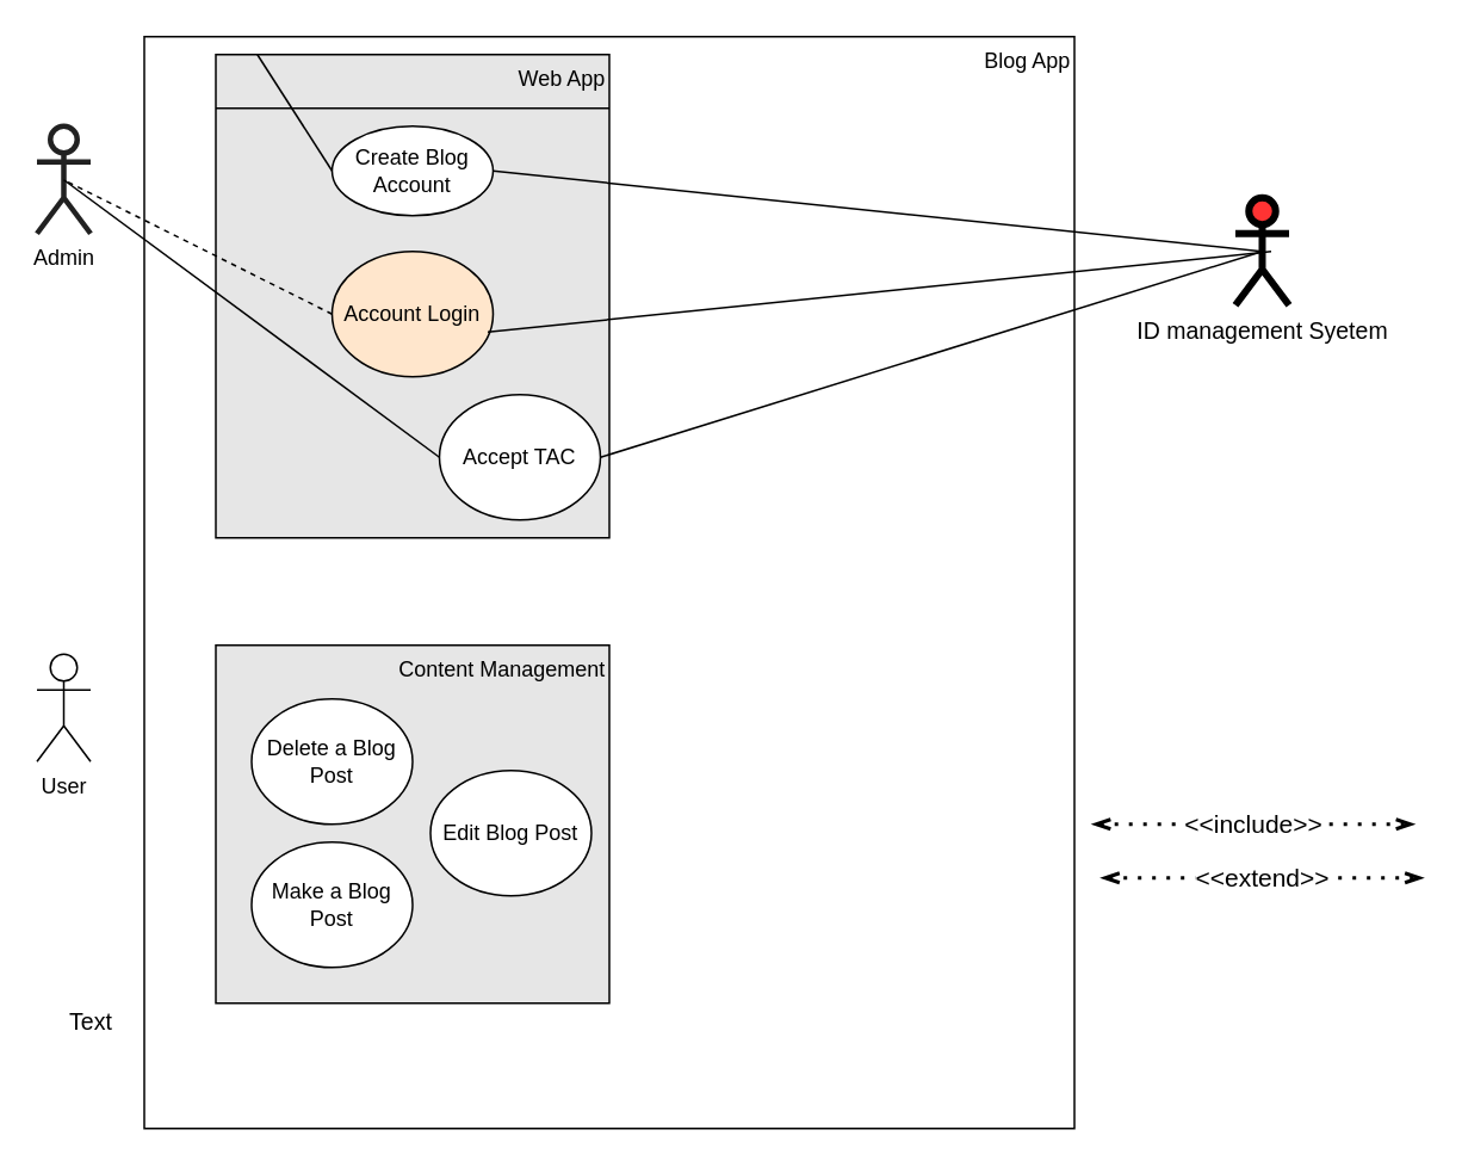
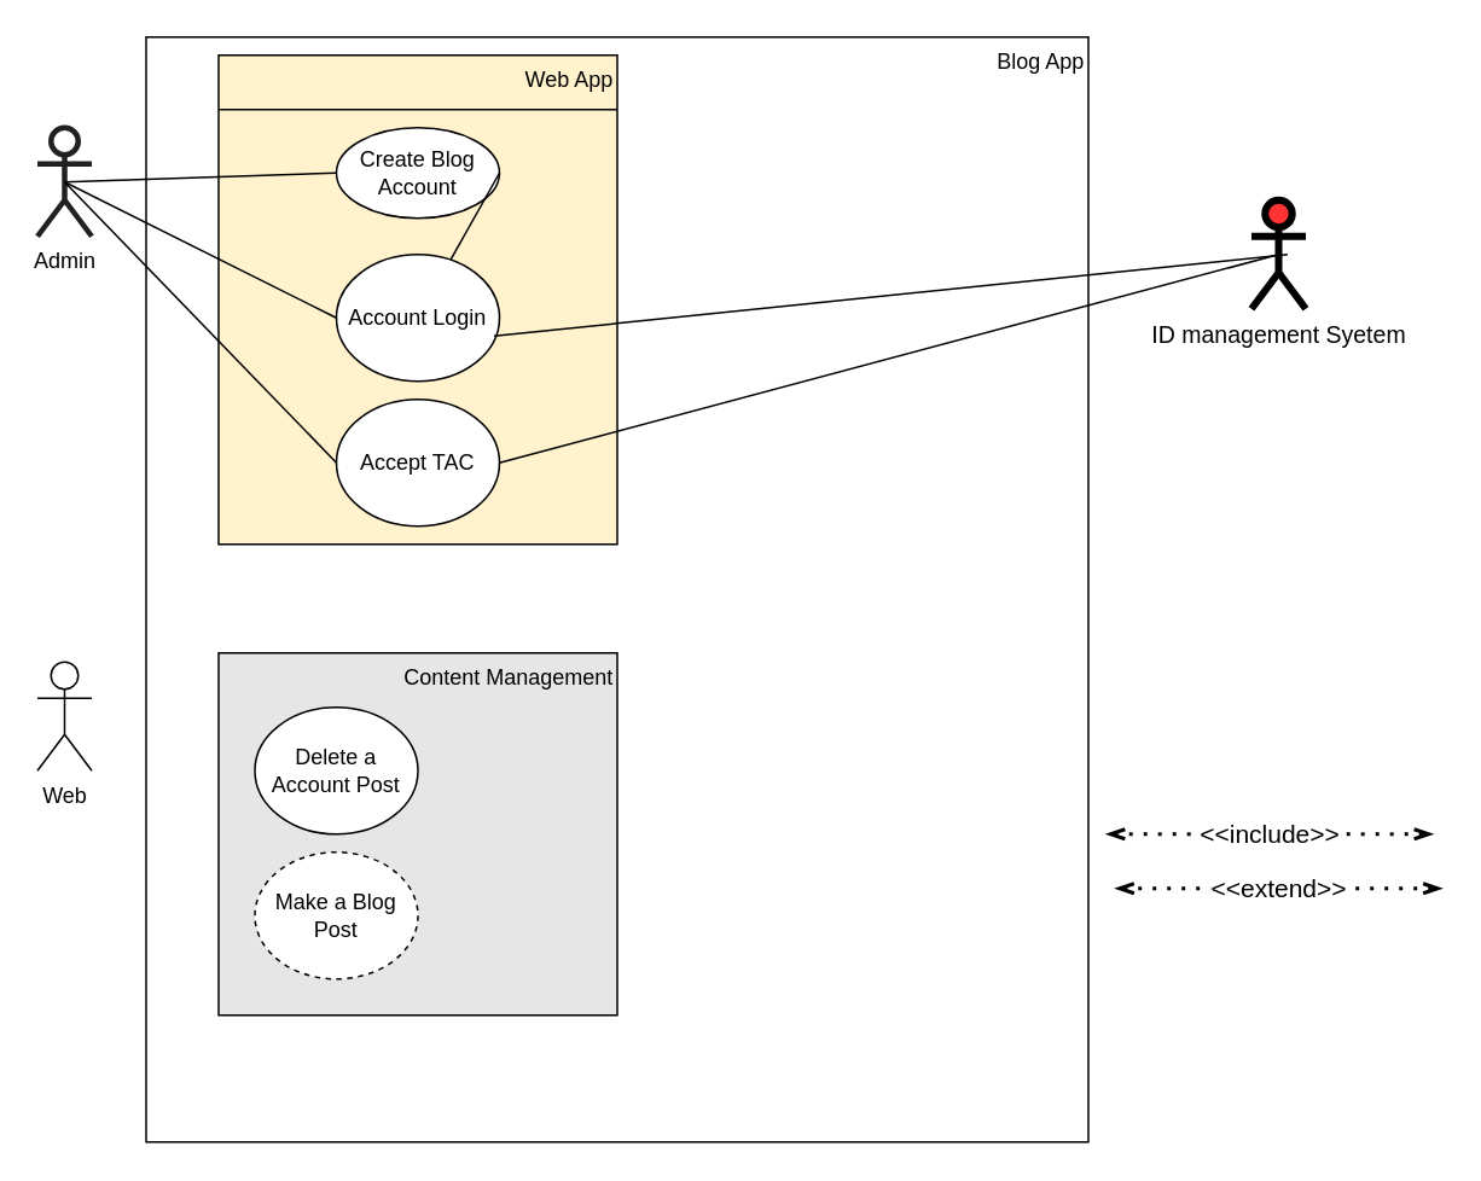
  <mxCell id="0" />
  <mxCell id="1" parent="0" />
  <mxCell id="2" value="Content Management" style="rounded=0;whiteSpace=wrap;html=1;shadow=0;sketch=0;strokeColor=#000000;strokeWidth=1;gradientDirection=south;align=right;verticalAlign=top;fillColor=#E6E6E6;" parent="1" vertex="1"><mxGeometry x="120" y="360" width="220" height="200" as="geometry" /></mxCell>
  <mxCell id="3" value="Blog App" style="rounded=0;whiteSpace=wrap;html=1;shadow=0;sketch=0;strokeWidth=1;fillColor=none;gradientDirection=south;align=right;horizontal=1;verticalAlign=top;" parent="1" vertex="1"><mxGeometry x="80" y="20" width="520" height="610" as="geometry" /></mxCell>
  <mxCell id="4" value="" style="group" parent="1" vertex="1" connectable="0"><mxGeometry x="120" y="30" width="220" height="284.5" as="geometry" /></mxCell>
- <mxCell id="5" value="Web App" style="rounded=0;whiteSpace=wrap;html=1;shadow=0;sketch=0;strokeColor=#000000;strokeWidth=1;gradientDirection=south;align=right;verticalAlign=top;fillColor=#E6E6E6;" parent="4" vertex="1"><mxGeometry width="220" height="270" as="geometry" /></mxCell>
+ <mxCell id="5" value="Web App" style="rounded=0;whiteSpace=wrap;html=1;shadow=0;sketch=0;strokeColor=#000000;strokeWidth=1;gradientDirection=south;align=right;verticalAlign=top;fillColor=#fff2cc;" parent="4" vertex="1"><mxGeometry width="220" height="270" as="geometry" /></mxCell>
  <mxCell id="6" value="" style="endArrow=none;html=1;" parent="4" edge="1"><mxGeometry width="50" height="50" relative="1" as="geometry"><mxPoint y="30.0" as="sourcePoint" /><mxPoint x="220" y="30.0" as="targetPoint" /></mxGeometry></mxCell>
- <mxCell id="7" value="Accept TAC" style="ellipse;whiteSpace=wrap;html=1;" parent="4" vertex="1"><mxGeometry x="125" y="190" width="90" height="70" as="geometry" /></mxCell>
- <mxCell id="8" value="Account Login" style="ellipse;whiteSpace=wrap;html=1;fillColor=#ffe6cc;" parent="4" vertex="1"><mxGeometry x="65" y="110" width="90" height="70" as="geometry" /></mxCell>
+ <mxCell id="7" value="Accept TAC" style="ellipse;whiteSpace=wrap;html=1;" parent="4" vertex="1"><mxGeometry x="65" y="190" width="90" height="70" as="geometry" /></mxCell>
+ <mxCell id="8" value="Account Login" style="ellipse;whiteSpace=wrap;html=1;" parent="4" vertex="1"><mxGeometry x="65" y="110" width="90" height="70" as="geometry" /></mxCell>
  <mxCell id="9" value="Create Blog Account" style="ellipse;whiteSpace=wrap;html=1;" parent="4" vertex="1"><mxGeometry x="65" y="40" width="90" height="50" as="geometry" /></mxCell>
- <mxCell id="10" value="User" style="shape=umlActor;verticalLabelPosition=bottom;verticalAlign=top;html=1;outlineConnect=0;" parent="1" vertex="1"><mxGeometry x="20" y="365" width="30" height="60" as="geometry" /></mxCell>
- <mxCell id="11" value="Make a Blog Post" style="ellipse;whiteSpace=wrap;html=1;" parent="1" vertex="1"><mxGeometry x="140" y="470" width="90" height="70" as="geometry" /></mxCell>
+ <mxCell id="10" value="Web" style="shape=umlActor;verticalLabelPosition=bottom;verticalAlign=top;html=1;outlineConnect=0;" parent="1" vertex="1"><mxGeometry x="20" y="365" width="30" height="60" as="geometry" /></mxCell>
+ <mxCell id="11" value="Make a Blog Post" style="ellipse;whiteSpace=wrap;html=1;dashed=1;" parent="1" vertex="1"><mxGeometry x="140" y="470" width="90" height="70" as="geometry" /></mxCell>
  <mxCell id="12" value="Admin" style="shape=umlActor;verticalLabelPosition=bottom;verticalAlign=top;html=1;outlineConnect=0;strokeWidth=3;shadow=0;sketch=0;fillStyle=zigzag;strokeColor=#212121;" parent="1" vertex="1"><mxGeometry x="20" y="70" width="30" height="60" as="geometry" /></mxCell>
- <mxCell id="13" value="Delete a Blog Post" style="ellipse;whiteSpace=wrap;html=1;" parent="1" vertex="1"><mxGeometry x="140" y="390" width="90" height="70" as="geometry" /></mxCell>
- <mxCell id="14" value="" style="endArrow=none;html=1;exitX=0;exitY=0.5;exitDx=0;exitDy=0;" parent="1" source="9" target="5" edge="1"><mxGeometry width="50" height="50" relative="1" as="geometry"><mxPoint x="-10" y="150" as="sourcePoint" /><mxPoint x="40" y="100" as="targetPoint" /></mxGeometry></mxCell>
- <mxCell id="15" value="" style="endArrow=none;html=1;exitX=0;exitY=0.5;exitDx=0;exitDy=0;entryX=0.5;entryY=0.5;entryDx=0;entryDy=0;entryPerimeter=0;dashed=1;" parent="1" source="8" target="12" edge="1"><mxGeometry width="50" height="50" relative="1" as="geometry"><mxPoint x="140" y="102.5" as="sourcePoint" /><mxPoint x="35" y="200" as="targetPoint" /></mxGeometry></mxCell>
+ <mxCell id="13" value="Delete a Account Post" style="ellipse;whiteSpace=wrap;html=1;" parent="1" vertex="1"><mxGeometry x="140" y="390" width="90" height="70" as="geometry" /></mxCell>
+ <mxCell id="14" value="" style="endArrow=none;html=1;entryX=0.5;entryY=0.5;entryDx=0;entryDy=0;entryPerimeter=0;exitX=0;exitY=0.5;exitDx=0;exitDy=0;" parent="1" source="9" target="12" edge="1"><mxGeometry width="50" height="50" relative="1" as="geometry"><mxPoint x="-10" y="150" as="sourcePoint" /><mxPoint x="40" y="100" as="targetPoint" /></mxGeometry></mxCell>
+ <mxCell id="15" value="" style="endArrow=none;html=1;exitX=0;exitY=0.5;exitDx=0;exitDy=0;entryX=0.5;entryY=0.5;entryDx=0;entryDy=0;entryPerimeter=0;" parent="1" source="8" target="12" edge="1"><mxGeometry width="50" height="50" relative="1" as="geometry"><mxPoint x="140" y="102.5" as="sourcePoint" /><mxPoint x="35" y="200" as="targetPoint" /></mxGeometry></mxCell>
  <mxCell id="16" value="" style="endArrow=none;html=1;entryX=0.5;entryY=0.5;entryDx=0;entryDy=0;entryPerimeter=0;exitX=0;exitY=0.5;exitDx=0;exitDy=0;" parent="1" source="7" target="12" edge="1"><mxGeometry width="50" height="50" relative="1" as="geometry"><mxPoint x="150" y="195" as="sourcePoint" /><mxPoint x="45" y="110" as="targetPoint" /></mxGeometry></mxCell>
- <mxCell id="17" value="Edit Blog Post" style="ellipse;whiteSpace=wrap;html=1;" parent="1" vertex="1"><mxGeometry x="240" y="430" width="90" height="70" as="geometry" /></mxCell>
  <mxCell id="18" value="ID management Syetem" style="shape=umlActor;verticalLabelPosition=bottom;verticalAlign=top;html=1;outlineConnect=0;fontSize=13;strokeWidth=4;fillColor=#FF3333;" vertex="1" parent="1"><mxGeometry x="690" y="110" width="30" height="60" as="geometry" /></mxCell>
- <mxCell id="19" value="Text" style="text;html=1;align=center;verticalAlign=middle;resizable=0;points=[];autosize=1;strokeColor=none;fillColor=none;fontSize=13;" vertex="1" parent="1"><mxGeometry x="30" y="560" width="40" height="20" as="geometry" /></mxCell>
  <mxCell id="20" value="&amp;lt;&amp;lt;include&amp;gt;&amp;gt;" style="endArrow=openThin;dashed=1;html=1;dashPattern=1 3;strokeWidth=2;fontSize=14;startArrow=openThin;startFill=0;endFill=0;" edge="1" parent="1"><mxGeometry width="50" height="50" relative="1" as="geometry"><mxPoint x="610" y="460" as="sourcePoint" /><mxPoint x="790" y="460" as="targetPoint" /></mxGeometry></mxCell>
  <mxCell id="21" value="&amp;lt;&amp;lt;extend&amp;gt;&amp;gt;" style="endArrow=openThin;dashed=1;html=1;dashPattern=1 3;strokeWidth=2;fontSize=14;startArrow=openThin;startFill=0;endFill=0;" edge="1" parent="1"><mxGeometry width="50" height="50" relative="1" as="geometry"><mxPoint x="615" y="490" as="sourcePoint" /><mxPoint x="795" y="490" as="targetPoint" /></mxGeometry></mxCell>
- <mxCell id="22" value="" style="endArrow=none;html=1;entryX=0.5;entryY=0.5;entryDx=0;entryDy=0;entryPerimeter=0;exitX=1;exitY=0.5;exitDx=0;exitDy=0;" edge="1" parent="1" source="9" target="18"><mxGeometry width="50" height="50" relative="1" as="geometry"><mxPoint x="195" y="112.5" as="sourcePoint" /><mxPoint x="45" y="110" as="targetPoint" /></mxGeometry></mxCell>
+ <mxCell id="22" value="" style="endArrow=none;html=1;exitX=1;exitY=0.5;exitDx=0;exitDy=0;" edge="1" parent="1" source="9" target="8"><mxGeometry width="50" height="50" relative="1" as="geometry"><mxPoint x="195" y="112.5" as="sourcePoint" /><mxPoint x="45" y="110" as="targetPoint" /></mxGeometry></mxCell>
  <mxCell id="23" value="" style="endArrow=none;html=1;exitX=0.967;exitY=0.643;exitDx=0;exitDy=0;exitPerimeter=0;" edge="1" parent="1" source="8"><mxGeometry width="50" height="50" relative="1" as="geometry"><mxPoint x="195" y="185" as="sourcePoint" /><mxPoint x="710" y="140" as="targetPoint" /></mxGeometry></mxCell>
  <mxCell id="24" value="" style="endArrow=none;html=1;exitX=1;exitY=0.5;exitDx=0;exitDy=0;" edge="1" parent="1" source="7"><mxGeometry width="50" height="50" relative="1" as="geometry"><mxPoint x="195" y="265" as="sourcePoint" /><mxPoint x="705" y="140" as="targetPoint" /></mxGeometry></mxCell>
